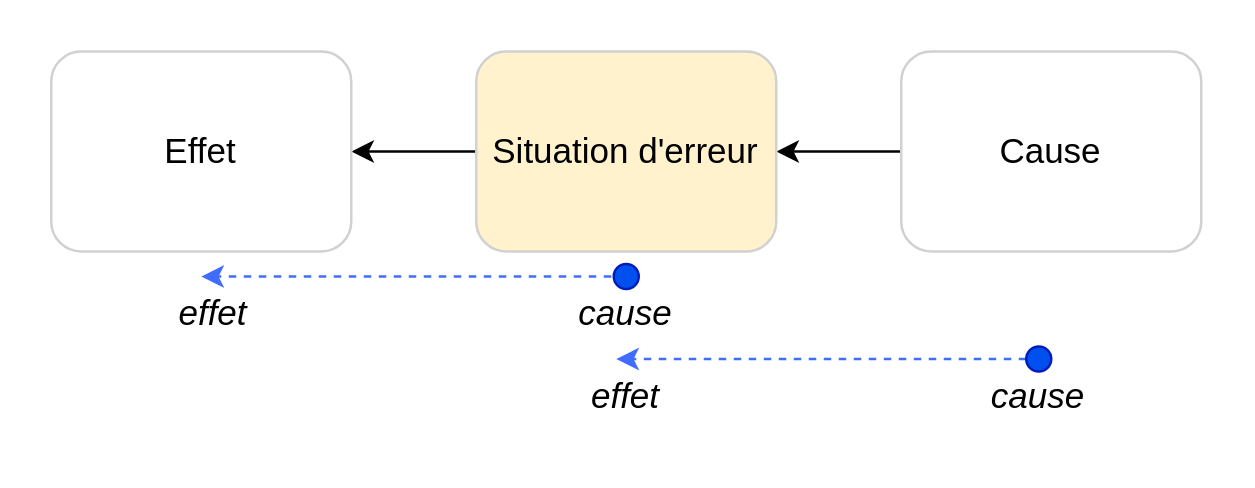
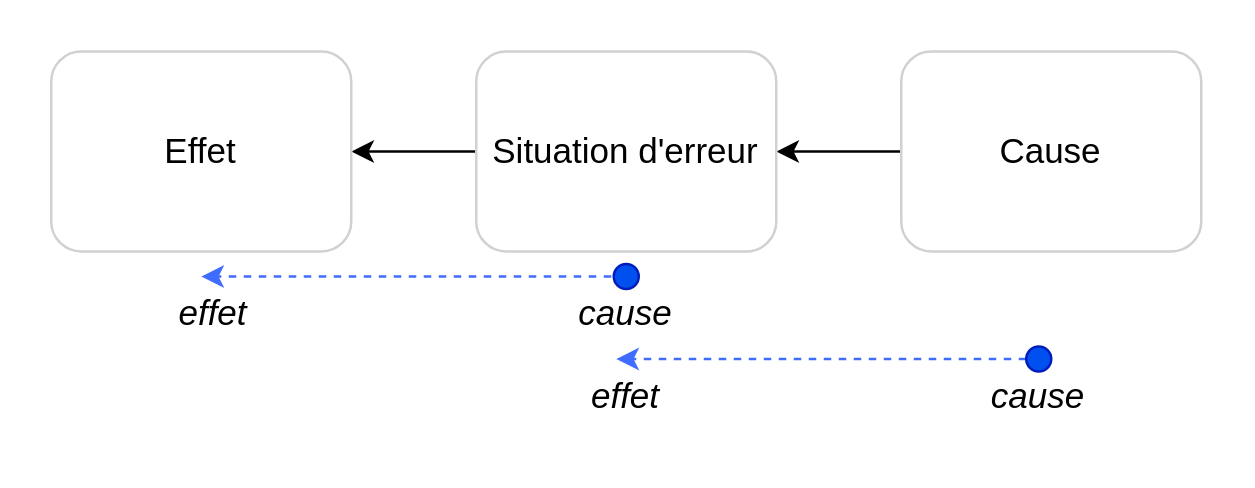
  <mxCell id="0" />
  <mxCell id="1" parent="0" />
  <mxCell id="2" style="edgeStyle=orthogonalEdgeStyle;rounded=0;orthogonalLoop=1;jettySize=auto;html=1;exitX=0;exitY=0.5;exitDx=0;exitDy=0;entryX=1;entryY=0.5;entryDx=0;entryDy=0;" edge="1" parent="1" source="3" target="5"><mxGeometry relative="1" as="geometry" /></mxCell>
  <mxCell id="3" value="&lt;font style=&quot;font-size: 14px;&quot;&gt;Cause&lt;/font&gt;" style="rounded=1;whiteSpace=wrap;html=1;strokeColor=#D1D1D1;" vertex="1" parent="1"><mxGeometry x="360" y="20" width="120" height="80" as="geometry" /></mxCell>
  <mxCell id="4" style="edgeStyle=orthogonalEdgeStyle;rounded=0;orthogonalLoop=1;jettySize=auto;html=1;exitX=0;exitY=0.5;exitDx=0;exitDy=0;" edge="1" parent="1" source="5" target="6"><mxGeometry relative="1" as="geometry" /></mxCell>
- <mxCell id="5" value="&lt;font style=&quot;font-size: 14px;&quot;&gt;Situation d'erreur&lt;/font&gt;" style="rounded=1;whiteSpace=wrap;html=1;strokeColor=#D1D1D1;fillColor=#fff2cc;" vertex="1" parent="1"><mxGeometry x="190" y="20" width="120" height="80" as="geometry" /></mxCell>
+ <mxCell id="5" value="&lt;font style=&quot;font-size: 14px;&quot;&gt;Situation d'erreur&lt;/font&gt;" style="rounded=1;whiteSpace=wrap;html=1;strokeColor=#D1D1D1;" vertex="1" parent="1"><mxGeometry x="190" y="20" width="120" height="80" as="geometry" /></mxCell>
  <mxCell id="6" value="&lt;font style=&quot;font-size: 14px;&quot;&gt;Effet&lt;/font&gt;" style="rounded=1;whiteSpace=wrap;html=1;strokeColor=#D1D1D1;" vertex="1" parent="1"><mxGeometry x="20" y="20" width="120" height="80" as="geometry" /></mxCell>
  <mxCell id="7" value="" style="endArrow=classic;html=1;rounded=0;fontSize=14;dashed=1;strokeWidth=1;strokeColor=#406CFF;" edge="1" parent="1"><mxGeometry width="50" height="50" relative="1" as="geometry"><mxPoint x="416" y="143" as="sourcePoint" /><mxPoint x="246" y="143" as="targetPoint" /></mxGeometry></mxCell>
  <mxCell id="8" value="&lt;i&gt;cause&lt;/i&gt;" style="text;html=1;strokeColor=none;fillColor=none;align=center;verticalAlign=middle;whiteSpace=wrap;rounded=0;fontSize=14;" vertex="1" parent="1"><mxGeometry x="385" y="143" width="60" height="30" as="geometry" /></mxCell>
  <mxCell id="9" value="&lt;i&gt;effet&lt;/i&gt;" style="text;html=1;strokeColor=none;fillColor=none;align=center;verticalAlign=middle;whiteSpace=wrap;rounded=0;fontSize=14;" vertex="1" parent="1"><mxGeometry x="220" y="143" width="60" height="30" as="geometry" /></mxCell>
  <mxCell id="10" value="" style="endArrow=classic;html=1;rounded=0;fontSize=14;dashed=1;strokeWidth=1;strokeColor=#406CFF;" edge="1" parent="1"><mxGeometry width="50" height="50" relative="1" as="geometry"><mxPoint x="250" y="110" as="sourcePoint" /><mxPoint x="80" y="110" as="targetPoint" /></mxGeometry></mxCell>
  <mxCell id="11" value="&lt;i&gt;cause&lt;/i&gt;" style="text;html=1;strokeColor=none;fillColor=none;align=center;verticalAlign=middle;whiteSpace=wrap;rounded=0;fontSize=14;" vertex="1" parent="1"><mxGeometry x="220" y="110" width="60" height="30" as="geometry" /></mxCell>
  <mxCell id="12" value="&lt;i&gt;effet&lt;/i&gt;" style="text;html=1;strokeColor=none;fillColor=none;align=center;verticalAlign=middle;whiteSpace=wrap;rounded=0;fontSize=14;" vertex="1" parent="1"><mxGeometry x="55" y="110" width="60" height="30" as="geometry" /></mxCell>
  <mxCell id="13" value="" style="ellipse;whiteSpace=wrap;html=1;aspect=fixed;strokeColor=#001DBC;fontSize=14;fillColor=#0050ef;fontColor=#ffffff;" vertex="1" parent="1"><mxGeometry x="245" y="105" width="10" height="10" as="geometry" /></mxCell>
  <mxCell id="14" value="" style="ellipse;whiteSpace=wrap;html=1;aspect=fixed;strokeColor=#001DBC;fontSize=14;fillColor=#0050ef;fontColor=#ffffff;" vertex="1" parent="1"><mxGeometry x="410" y="138" width="10" height="10" as="geometry" /></mxCell>
